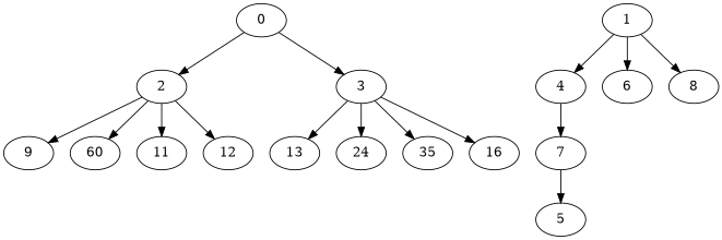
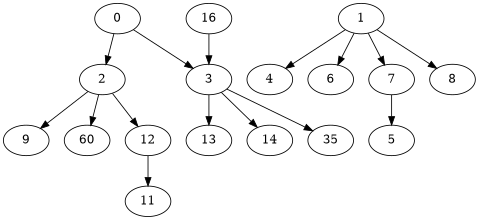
  digraph {
    0
    2
    3
    1
    4
    6
    7
    8
    9
    n10 [label=60]
    11
    12
    13
-   14 [label=24]
+   14
    n15 [label=35]
    16
    5
    0 -> 2
    0 -> 3
    2 -> 9
    2 -> n10
-   2 -> 11
+   12 -> 11
    2 -> 12
    3 -> 13
    3 -> 14
    3 -> n15
-   3 -> 16
+   16 -> 3
    1 -> 4
    1 -> 6
-   4 -> 7
+   1 -> 7
    1 -> 8
    7 -> 5
  }
